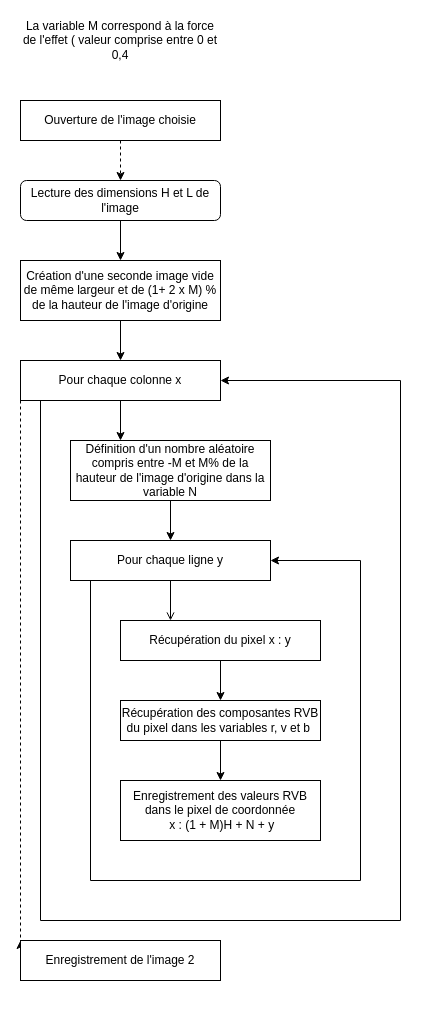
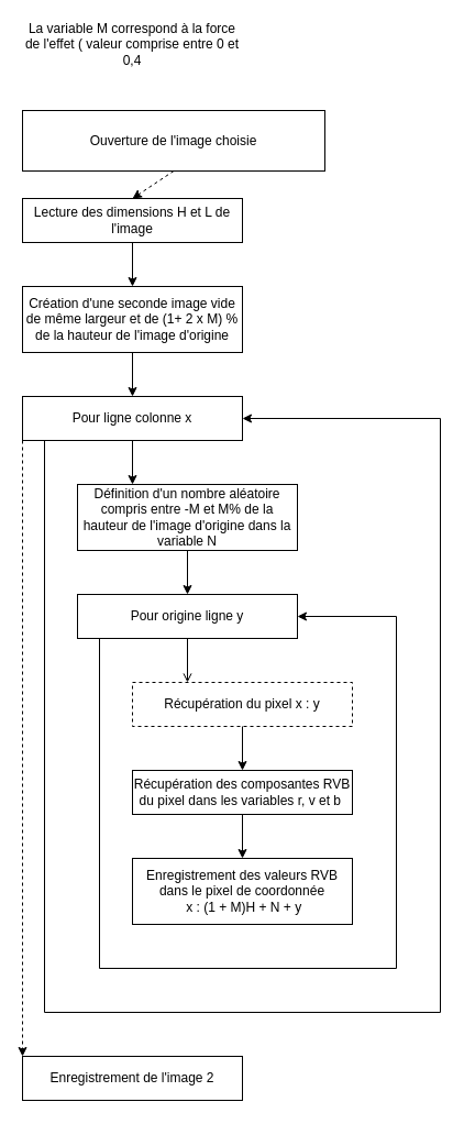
  <mxCell id="0" />
  <mxCell id="1" parent="0" />
- <mxCell id="2" value="Ouverture de l'image choisie" style="rounded=0;whiteSpace=wrap;html=1;" parent="1" vertex="1"><mxGeometry x="20" y="100" width="200" height="40" as="geometry" /></mxCell>
- <mxCell id="3" value="Lecture des dimensions H et L de l'image" style="whiteSpace=wrap;html=1;rounded=1;" parent="1" vertex="1"><mxGeometry x="20" y="180" width="200" height="40" as="geometry" /></mxCell>
+ <mxCell id="2" value="Ouverture de l'image choisie" style="rounded=0;whiteSpace=wrap;html=1;" parent="1" vertex="1"><mxGeometry x="20" y="100" width="275" height="55" as="geometry" /></mxCell>
+ <mxCell id="3" value="Lecture des dimensions H et L de l'image" style="rounded=0;whiteSpace=wrap;html=1;" parent="1" vertex="1"><mxGeometry x="20" y="180" width="200" height="40" as="geometry" /></mxCell>
  <mxCell id="4" value="" style="endArrow=classic;html=1;rounded=0;entryX=0.5;entryY=0;entryDx=0;entryDy=0;exitX=0.5;exitY=1;exitDx=0;exitDy=0;dashed=1;" parent="1" source="2" target="3" edge="1"><mxGeometry width="50" height="50" relative="1" as="geometry"><mxPoint x="119.5" y="150" as="sourcePoint" /><mxPoint x="119.5" y="180" as="targetPoint" /></mxGeometry></mxCell>
  <mxCell id="5" value="Création d'une seconde image vide de même largeur et de (1+ 2 x M) % de la hauteur de l'image d'origine" style="rounded=0;whiteSpace=wrap;html=1;" parent="1" vertex="1"><mxGeometry x="20" y="260" width="200" height="60" as="geometry" /></mxCell>
  <mxCell id="6" value="" style="endArrow=classic;html=1;rounded=0;exitX=0.5;exitY=1;exitDx=0;exitDy=0;entryX=0.5;entryY=0;entryDx=0;entryDy=0;" parent="1" source="3" target="5" edge="1"><mxGeometry width="50" height="50" relative="1" as="geometry"><mxPoint x="370" y="350" as="sourcePoint" /><mxPoint x="420" y="300" as="targetPoint" /></mxGeometry></mxCell>
- <mxCell id="7" value="Pour chaque colonne x" style="rounded=0;whiteSpace=wrap;html=1;" parent="1" vertex="1"><mxGeometry x="20" y="360" width="200" height="40" as="geometry" /></mxCell>
+ <mxCell id="7" value="Pour ligne colonne x" style="rounded=0;whiteSpace=wrap;html=1;" parent="1" vertex="1"><mxGeometry x="20" y="360" width="200" height="40" as="geometry" /></mxCell>
  <mxCell id="8" value="" style="endArrow=classic;html=1;rounded=0;exitX=0.5;exitY=1;exitDx=0;exitDy=0;entryX=0.5;entryY=0;entryDx=0;entryDy=0;" parent="1" source="5" target="7" edge="1"><mxGeometry width="50" height="50" relative="1" as="geometry"><mxPoint x="370" y="350" as="sourcePoint" /><mxPoint x="420" y="300" as="targetPoint" /></mxGeometry></mxCell>
  <mxCell id="9" value="Définition d'un nombre aléatoire compris entre -M et M% de la hauteur de l'image d'origine dans la variable N" style="rounded=0;whiteSpace=wrap;html=1;" parent="1" vertex="1"><mxGeometry x="70" y="440" width="200" height="60" as="geometry" /></mxCell>
  <mxCell id="10" value="" style="endArrow=classic;html=1;rounded=0;exitX=0.5;exitY=1;exitDx=0;exitDy=0;entryX=0.25;entryY=0;entryDx=0;entryDy=0;" parent="1" source="7" target="9" edge="1"><mxGeometry width="50" height="50" relative="1" as="geometry"><mxPoint x="370" y="350" as="sourcePoint" /><mxPoint x="420" y="300" as="targetPoint" /></mxGeometry></mxCell>
- <mxCell id="11" value="Pour chaque ligne y" style="rounded=0;whiteSpace=wrap;html=1;" parent="1" vertex="1"><mxGeometry x="70" y="540" width="200" height="40" as="geometry" /></mxCell>
+ <mxCell id="11" value="Pour origine ligne y" style="rounded=0;whiteSpace=wrap;html=1;" parent="1" vertex="1"><mxGeometry x="70" y="540" width="200" height="40" as="geometry" /></mxCell>
  <mxCell id="12" value="" style="endArrow=classic;html=1;rounded=0;exitX=0.5;exitY=1;exitDx=0;exitDy=0;entryX=0.5;entryY=0;entryDx=0;entryDy=0;" parent="1" source="9" target="11" edge="1"><mxGeometry width="50" height="50" relative="1" as="geometry"><mxPoint x="370" y="450" as="sourcePoint" /><mxPoint x="420" y="400" as="targetPoint" /></mxGeometry></mxCell>
  <mxCell id="13" style="edgeStyle=orthogonalEdgeStyle;rounded=0;orthogonalLoop=1;jettySize=auto;html=1;exitX=0.5;exitY=1;exitDx=0;exitDy=0;entryX=0.5;entryY=0;entryDx=0;entryDy=0;" parent="1" source="14" target="18" edge="1"><mxGeometry relative="1" as="geometry" /></mxCell>
  <mxCell id="14" value="Récupération des composantes RVB du pixel dans les variables r, v et b&amp;nbsp;" style="rounded=0;whiteSpace=wrap;html=1;" parent="1" vertex="1"><mxGeometry x="120" y="700" width="200" height="40" as="geometry" /></mxCell>
- <mxCell id="15" value="Récupération du pixel x : y" style="rounded=0;whiteSpace=wrap;html=1;" parent="1" vertex="1"><mxGeometry x="120" y="620" width="200" height="40" as="geometry" /></mxCell>
+ <mxCell id="15" value="Récupération du pixel x : y" style="rounded=0;whiteSpace=wrap;html=1;dashed=1;" parent="1" vertex="1"><mxGeometry x="120" y="620" width="200" height="40" as="geometry" /></mxCell>
  <mxCell id="16" value="" style="endArrow=open;html=1;rounded=0;exitX=0.5;exitY=1;exitDx=0;exitDy=0;entryX=0.25;entryY=0;entryDx=0;entryDy=0;" parent="1" source="11" target="15" edge="1"><mxGeometry width="50" height="50" relative="1" as="geometry"><mxPoint x="370" y="490" as="sourcePoint" /><mxPoint x="420" y="440" as="targetPoint" /></mxGeometry></mxCell>
  <mxCell id="17" value="" style="endArrow=classic;html=1;rounded=0;exitX=0.5;exitY=1;exitDx=0;exitDy=0;entryX=0.5;entryY=0;entryDx=0;entryDy=0;" parent="1" source="15" target="14" edge="1"><mxGeometry width="50" height="50" relative="1" as="geometry"><mxPoint x="370" y="490" as="sourcePoint" /><mxPoint x="420" y="440" as="targetPoint" /></mxGeometry></mxCell>
  <mxCell id="18" value="Enregistrement des valeurs RVB dans le pixel de coordonnée&lt;br&gt;&amp;nbsp;x : (1 + M)H + N + y" style="rounded=0;whiteSpace=wrap;html=1;" parent="1" vertex="1"><mxGeometry x="120" y="780" width="200" height="60" as="geometry" /></mxCell>
  <mxCell id="19" value="" style="endArrow=classic;html=1;rounded=0;entryX=1;entryY=0.5;entryDx=0;entryDy=0;" parent="1" target="11" edge="1"><mxGeometry width="50" height="50" relative="1" as="geometry"><mxPoint x="90" y="580" as="sourcePoint" /><mxPoint x="420" y="640" as="targetPoint" /><Array as="points"><mxPoint x="90" y="880" /><mxPoint x="360" y="880" /><mxPoint x="360" y="560" /></Array></mxGeometry></mxCell>
  <mxCell id="20" value="" style="endArrow=classic;html=1;rounded=0;exitX=0.1;exitY=1;exitDx=0;exitDy=0;exitPerimeter=0;entryX=1;entryY=0.5;entryDx=0;entryDy=0;" parent="1" source="7" target="7" edge="1"><mxGeometry width="50" height="50" relative="1" as="geometry"><mxPoint x="-50" y="510" as="sourcePoint" /><mxPoint x="490" y="930" as="targetPoint" /><Array as="points"><mxPoint x="40" y="920" /><mxPoint x="400" y="920" /><mxPoint x="400" y="380" /></Array></mxGeometry></mxCell>
  <mxCell id="21" value="" style="endArrow=classic;html=1;rounded=0;exitX=0;exitY=1;exitDx=0;exitDy=0;entryX=0;entryY=0;entryDx=0;entryDy=0;dashed=1;" parent="1" source="7" target="22" edge="1"><mxGeometry width="50" height="50" relative="1" as="geometry"><mxPoint x="370" y="700" as="sourcePoint" /><mxPoint x="20" y="960" as="targetPoint" /><Array as="points"><mxPoint x="20" y="960" /></Array></mxGeometry></mxCell>
- <mxCell id="22" value="Enregistrement de l'image 2" style="rounded=0;whiteSpace=wrap;html=1;" parent="1" vertex="1"><mxGeometry x="20" y="940" width="200" height="40" as="geometry" /></mxCell>
+ <mxCell id="22" value="Enregistrement de l'image 2" style="rounded=0;whiteSpace=wrap;html=1;" parent="1" vertex="1"><mxGeometry x="20" y="960" width="200" height="40" as="geometry" /></mxCell>
  <mxCell id="23" value="La variable M correspond à la force de l'effet ( valeur comprise entre 0 et 0,4" style="text;html=1;align=center;verticalAlign=middle;whiteSpace=wrap;rounded=0;" vertex="1" parent="1"><mxGeometry x="20" width="200" height="40" as="geometry" y="20" /></mxCell>
